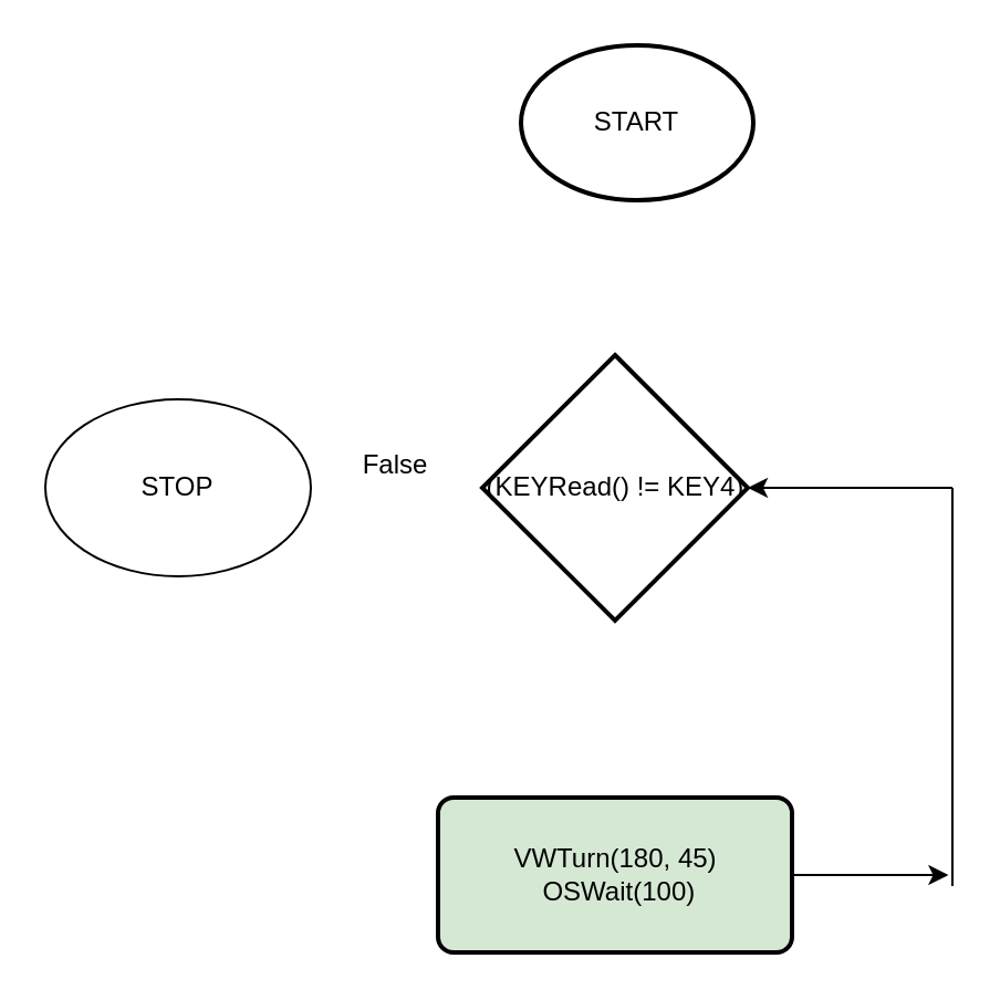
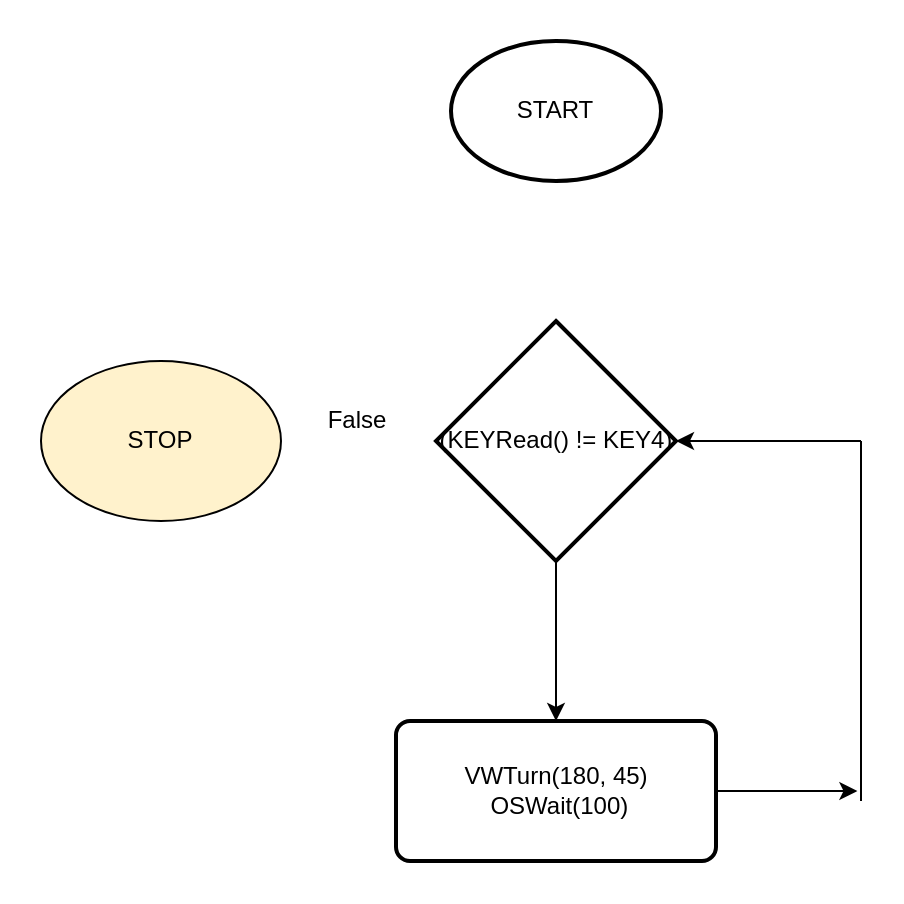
  <mxCell id="0" />
  <mxCell id="1" parent="0" />
- <mxCell id="2" value="START" style="strokeWidth=2;html=1;shape=mxgraph.flowchart.start_1;whiteSpace=wrap;" vertex="1" parent="1"><mxGeometry x="235" y="20" width="105" height="70" as="geometry" /></mxCell>
+ <mxCell id="2" value="START" style="strokeWidth=2;html=1;shape=mxgraph.flowchart.start_1;whiteSpace=wrap;" vertex="1" parent="1"><mxGeometry x="225" y="20" width="105" height="70" as="geometry" /></mxCell>
  <mxCell id="3" value="(KEYRead() != KEY4)" style="strokeWidth=2;html=1;shape=mxgraph.flowchart.decision;whiteSpace=wrap;" vertex="1" parent="1"><mxGeometry x="217.5" y="160" width="120" height="120" as="geometry" /></mxCell>
- <mxCell id="4" value="VWTurn(180, 45)&lt;br&gt;&amp;nbsp;OSWait(100)" style="rounded=1;whiteSpace=wrap;html=1;absoluteArcSize=1;arcSize=14;strokeWidth=2;fillColor=#d5e8d4;" vertex="1" parent="1"><mxGeometry x="197.5" y="360" width="160" height="70" as="geometry" /></mxCell>
+ <mxCell id="4" value="VWTurn(180, 45)&lt;br&gt;&amp;nbsp;OSWait(100)" style="rounded=1;whiteSpace=wrap;html=1;absoluteArcSize=1;arcSize=14;strokeWidth=2;" vertex="1" parent="1"><mxGeometry x="197.5" y="360" width="160" height="70" as="geometry" /></mxCell>
+ <mxCell id="5" value="" style="endArrow=classic;html=1;" edge="1" parent="1" source="3" target="4"><mxGeometry width="50" height="50" relative="1" as="geometry"><mxPoint x="277.5" y="330" as="sourcePoint" /><mxPoint x="277.5" y="350.711" as="targetPoint" /></mxGeometry></mxCell>
  <mxCell id="6" value="" style="endArrow=classic;html=1;" edge="1" parent="1" source="4"><mxGeometry width="50" height="50" relative="1" as="geometry"><mxPoint x="357.5" y="445" as="sourcePoint" /><mxPoint x="428.211" y="395" as="targetPoint" /></mxGeometry></mxCell>
  <mxCell id="7" value="" style="endArrow=classic;html=1;" edge="1" parent="1" target="3"><mxGeometry width="50" height="50" relative="1" as="geometry"><mxPoint x="430" y="220" as="sourcePoint" /><mxPoint x="370" y="250" as="targetPoint" /></mxGeometry></mxCell>
- <mxCell id="8" value="STOP" style="ellipse;whiteSpace=wrap;html=1;" vertex="1" parent="1"><mxGeometry x="20" y="180" width="120" height="80" as="geometry" /></mxCell>
+ <mxCell id="8" value="STOP" style="ellipse;whiteSpace=wrap;html=1;fillColor=#fff2cc;" vertex="1" parent="1"><mxGeometry x="20" y="180" width="120" height="80" as="geometry" /></mxCell>
  <mxCell id="9" value="False" style="text;html=1;align=center;verticalAlign=middle;resizable=0;points=[];autosize=1;strokeColor=none;" vertex="1" parent="1"><mxGeometry x="157.5" y="200" width="40" height="20" as="geometry" /></mxCell>
  <mxCell id="10" value="" style="endArrow=none;html=1;" edge="1" parent="1"><mxGeometry width="50" height="50" relative="1" as="geometry"><mxPoint x="430" y="400" as="sourcePoint" /><mxPoint x="430" y="220" as="targetPoint" /></mxGeometry></mxCell>
